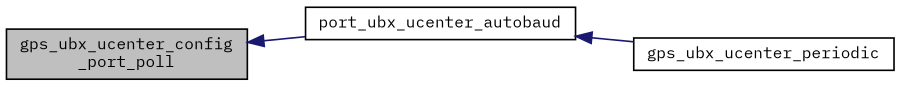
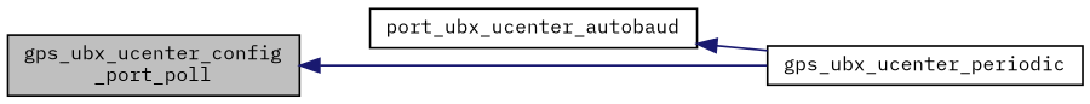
  digraph {
    fontname="IBM Plex Mono"
    rankdir=LR
    node [color=black fillcolor=white fontname="IBM Plex Mono" fontsize=10 shape=record style=filled]
    edge [color=midnightblue dir=back fontname="IBM Plex Mono" fontsize=10 labelfontname=FreeSans labelfontsize=10 style=solid]
    n1 [fillcolor=grey75 fontcolor=black height=0.2 label="gps_ubx_ucenter_config\l_port_poll" width=0.4]
    n2 [height=0.2 label=port_ubx_ucenter_autobaud width=0.4]
    n3 [height=0.2 label=gps_ubx_ucenter_periodic width=0.4]
-   n1 -> n2
+   n1 -> n3
    n2 -> n3
  }
